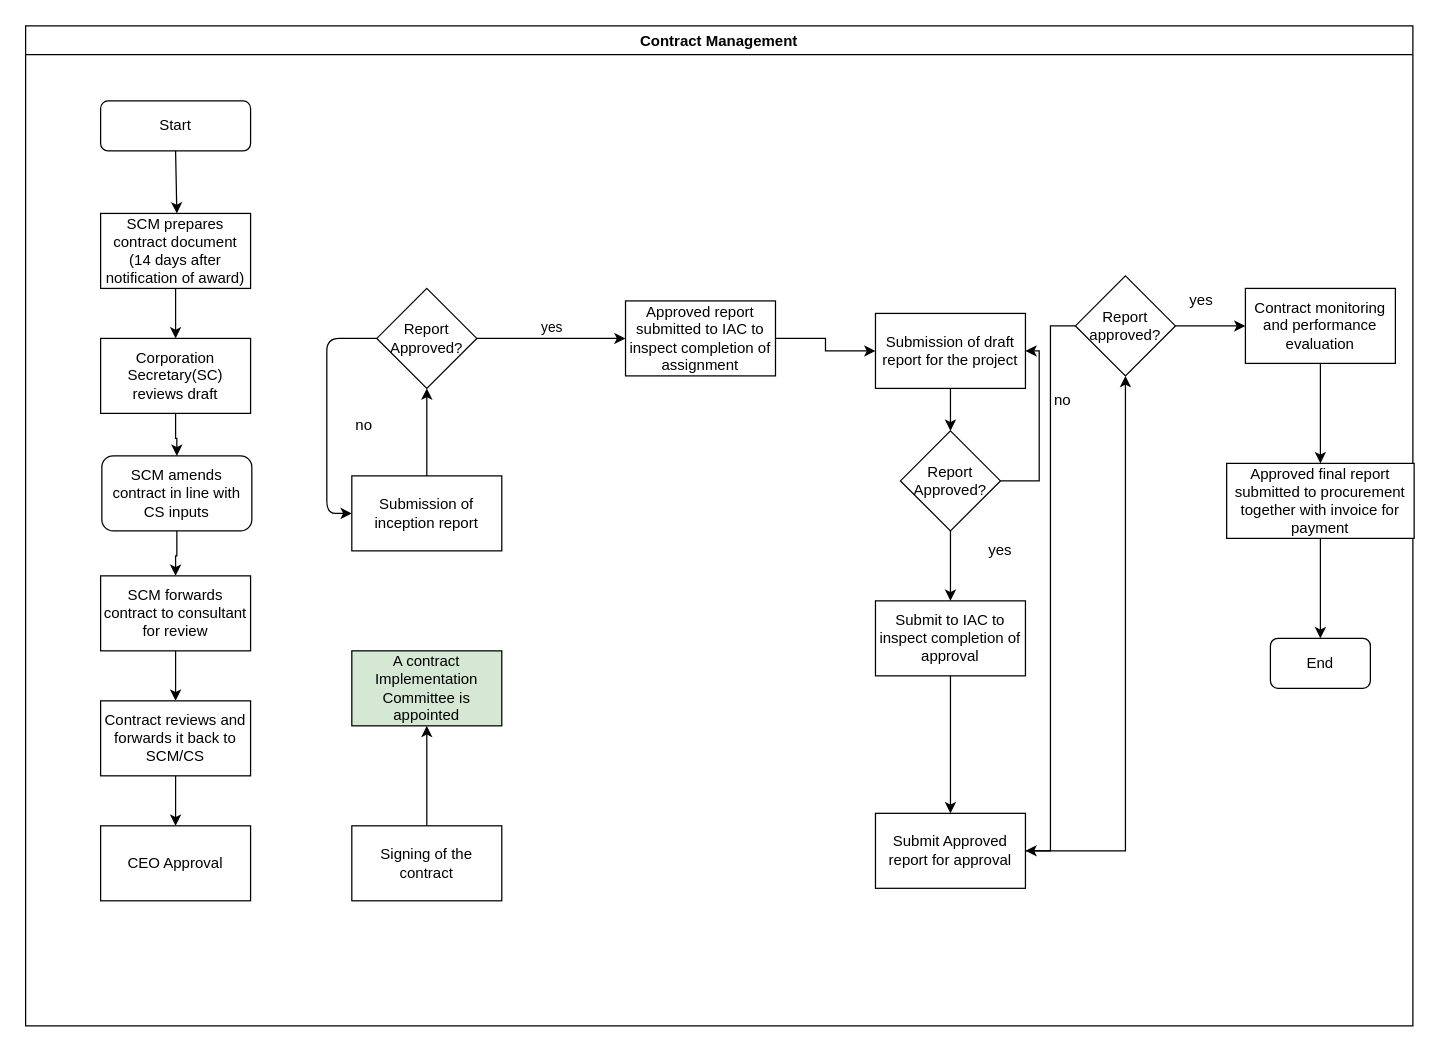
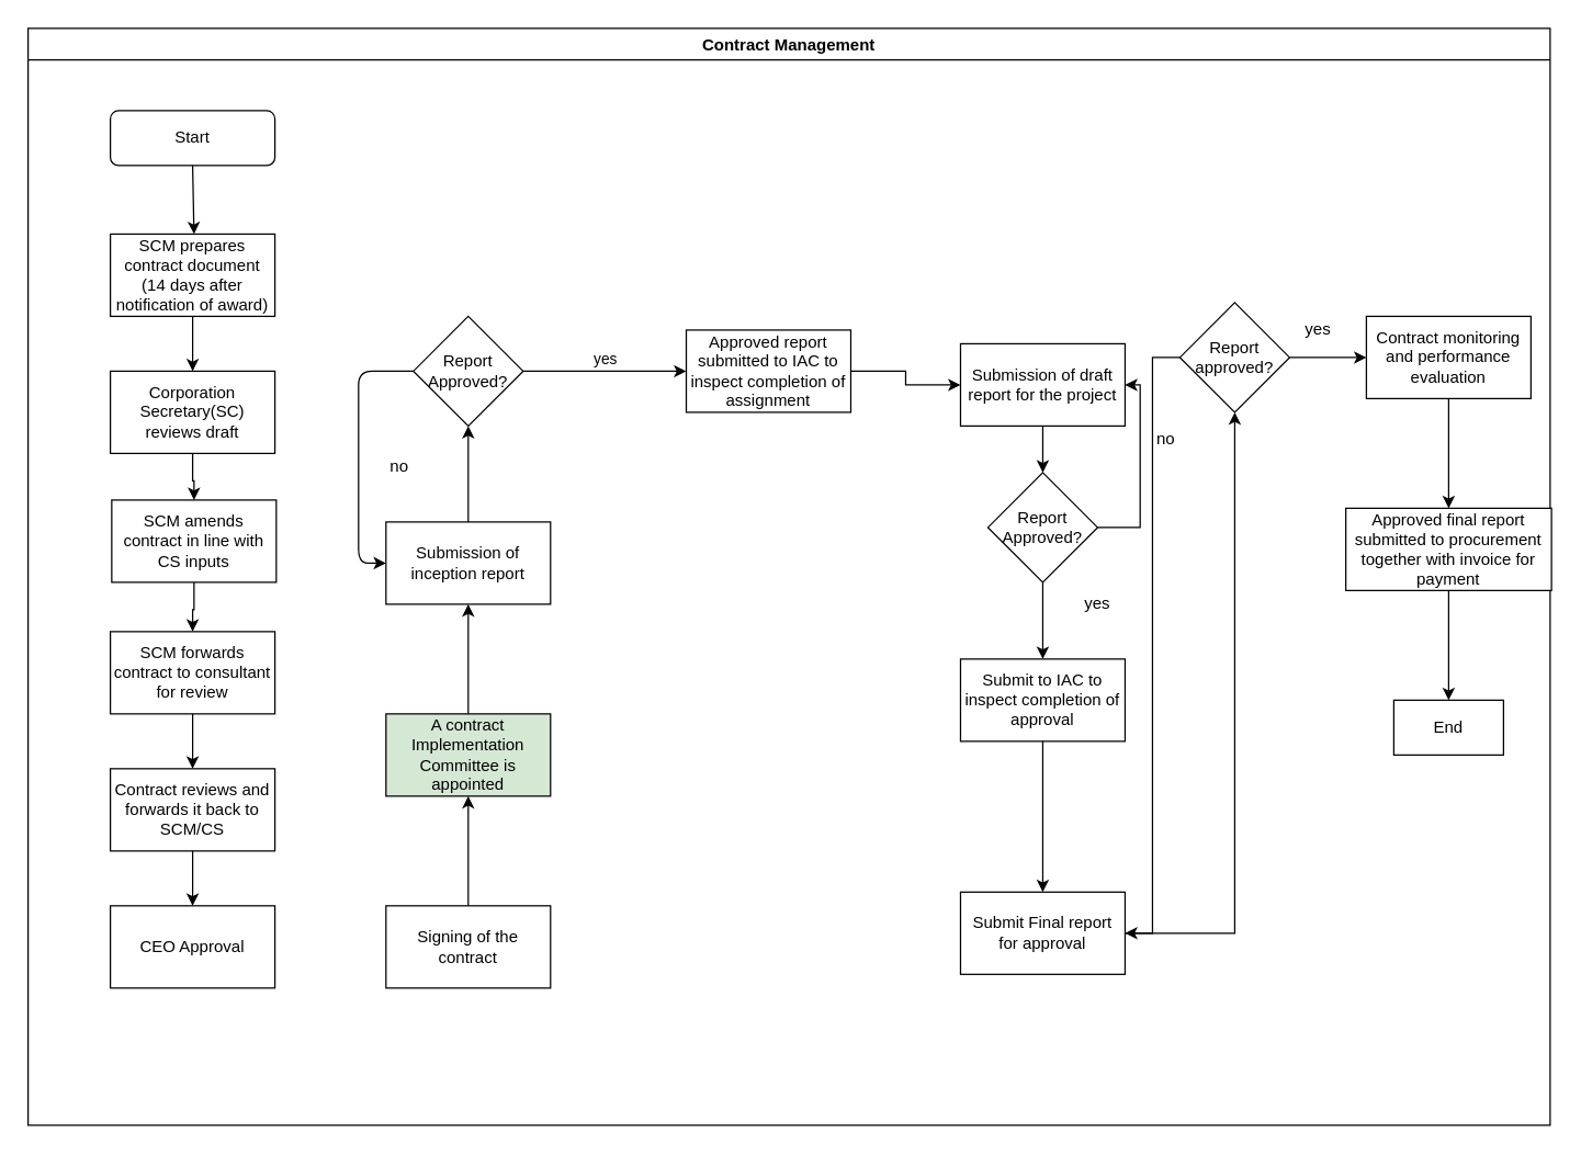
  <mxCell id="0" />
  <mxCell id="1" parent="0" />
  <mxCell id="2" value="Contract Management" style="swimlane;startSize=23;" vertex="1" parent="1"><mxGeometry x="20" y="20" width="1110" height="800" as="geometry" /></mxCell>
  <mxCell id="3" value="Start" style="rounded=1;whiteSpace=wrap;html=1;" vertex="1" parent="2"><mxGeometry x="60" y="60" width="120" height="40" as="geometry" /></mxCell>
  <mxCell id="4" value="SCM prepares contract document (14 days after notification of award)" style="rounded=0;whiteSpace=wrap;html=1;" vertex="1" parent="2"><mxGeometry x="60" y="150" width="120" height="60" as="geometry" /></mxCell>
  <mxCell id="5" value="Corporation Secretary(SC) reviews draft" style="whiteSpace=wrap;html=1;rounded=0;" vertex="1" parent="2"><mxGeometry x="60" y="250" width="120" height="60" as="geometry" /></mxCell>
  <mxCell id="6" value="" style="edgeStyle=orthogonalEdgeStyle;rounded=0;orthogonalLoop=1;jettySize=auto;html=1;" edge="1" parent="2" source="4" target="5"><mxGeometry relative="1" as="geometry" /></mxCell>
  <mxCell id="7" value="SCM forwards contract to consultant for review" style="whiteSpace=wrap;html=1;rounded=0;" vertex="1" parent="2"><mxGeometry x="60" y="440" width="120" height="60" as="geometry" /></mxCell>
  <mxCell id="8" value="Contract reviews and forwards it back to SCM/CS " style="whiteSpace=wrap;html=1;rounded=0;" vertex="1" parent="2"><mxGeometry x="60" y="540" width="120" height="60" as="geometry" /></mxCell>
  <mxCell id="9" value="" style="edgeStyle=orthogonalEdgeStyle;rounded=0;orthogonalLoop=1;jettySize=auto;html=1;" edge="1" parent="2" source="7" target="8"><mxGeometry relative="1" as="geometry" /></mxCell>
  <mxCell id="10" value="CEO Approval" style="whiteSpace=wrap;html=1;rounded=0;" vertex="1" parent="2"><mxGeometry x="60" y="640" width="120" height="60" as="geometry" /></mxCell>
  <mxCell id="11" value="" style="edgeStyle=orthogonalEdgeStyle;rounded=0;orthogonalLoop=1;jettySize=auto;html=1;" edge="1" parent="2" source="8" target="10"><mxGeometry relative="1" as="geometry" /></mxCell>
  <mxCell id="12" value="Approved report submitted to IAC to inspect completion of assignment" style="whiteSpace=wrap;html=1;rounded=0;" vertex="1" parent="2"><mxGeometry x="480" y="220" width="120" height="60" as="geometry" /></mxCell>
  <mxCell id="13" value="Report Approved?" style="rhombus;whiteSpace=wrap;html=1;rounded=0;" vertex="1" parent="2"><mxGeometry x="700" y="324" width="80" height="80" as="geometry" /></mxCell>
  <mxCell id="14" value="Submit to IAC to inspect completion of approval" style="whiteSpace=wrap;html=1;rounded=0;" vertex="1" parent="2"><mxGeometry x="680" y="460" width="120" height="60" as="geometry" /></mxCell>
  <mxCell id="15" value="" style="edgeStyle=orthogonalEdgeStyle;rounded=0;orthogonalLoop=1;jettySize=auto;html=1;" edge="1" parent="2" source="13" target="14"><mxGeometry relative="1" as="geometry" /></mxCell>
- <mxCell id="16" value="Submit Approved report for approval" style="whiteSpace=wrap;html=1;rounded=0;" vertex="1" parent="2"><mxGeometry x="680" y="630" width="120" height="60" as="geometry" /></mxCell>
+ <mxCell id="16" value="Submit Final report for approval" style="whiteSpace=wrap;html=1;rounded=0;" vertex="1" parent="2"><mxGeometry x="680" y="630" width="120" height="60" as="geometry" /></mxCell>
  <mxCell id="17" value="" style="edgeStyle=orthogonalEdgeStyle;rounded=0;orthogonalLoop=1;jettySize=auto;html=1;" edge="1" parent="2" source="14" target="16"><mxGeometry relative="1" as="geometry" /></mxCell>
  <mxCell id="18" value="Report approved?" style="rhombus;whiteSpace=wrap;html=1;rounded=0;" vertex="1" parent="2"><mxGeometry x="840" y="200" width="80" height="80" as="geometry" /></mxCell>
  <mxCell id="19" value="" style="edgeStyle=orthogonalEdgeStyle;rounded=0;orthogonalLoop=1;jettySize=auto;html=1;" edge="1" parent="2" source="16" target="18"><mxGeometry relative="1" as="geometry" /></mxCell>
  <mxCell id="20" value="Submission of draft report for the project" style="whiteSpace=wrap;html=1;rounded=0;" vertex="1" parent="2"><mxGeometry x="680" y="230" width="120" height="60" as="geometry" /></mxCell>
  <mxCell id="21" value="" style="edgeStyle=orthogonalEdgeStyle;rounded=0;orthogonalLoop=1;jettySize=auto;html=1;" edge="1" parent="2" source="12" target="20"><mxGeometry relative="1" as="geometry" /></mxCell>
  <mxCell id="22" value="" style="edgeStyle=orthogonalEdgeStyle;rounded=0;orthogonalLoop=1;jettySize=auto;html=1;" edge="1" parent="2" source="20" target="13"><mxGeometry relative="1" as="geometry" /></mxCell>
- <mxCell id="23" value="End" style="rounded=1;whiteSpace=wrap;html=1;" vertex="1" parent="2"><mxGeometry x="996" y="490" width="80" height="40" as="geometry" /></mxCell>
+ <mxCell id="23" value="End" style="whiteSpace=wrap;html=1;rounded=0;" vertex="1" parent="2"><mxGeometry x="996" y="490" width="80" height="40" as="geometry" /></mxCell>
  <mxCell id="24" value="yes" style="text;html=1;strokeColor=none;fillColor=none;align=center;verticalAlign=middle;whiteSpace=wrap;rounded=0;" vertex="1" parent="2"><mxGeometry x="760" y="410" width="40" height="20" as="geometry" /></mxCell>
  <mxCell id="25" value="no" style="text;html=1;strokeColor=none;fillColor=none;align=center;verticalAlign=middle;whiteSpace=wrap;rounded=0;" vertex="1" parent="2"><mxGeometry x="251" y="310" width="40" height="20" as="geometry" /></mxCell>
  <mxCell id="26" value="" style="edgeStyle=orthogonalEdgeStyle;rounded=0;orthogonalLoop=1;jettySize=auto;html=1;entryX=1;entryY=0.5;entryDx=0;entryDy=0;exitX=1;exitY=0.5;exitDx=0;exitDy=0;" edge="1" parent="2" source="13" target="20"><mxGeometry relative="1" as="geometry"><mxPoint x="850" y="364" as="targetPoint" /><Array as="points"><mxPoint x="811" y="364" /><mxPoint x="811" y="260" /></Array></mxGeometry></mxCell>
  <mxCell id="27" value="no" style="text;html=1;strokeColor=none;fillColor=none;align=center;verticalAlign=middle;whiteSpace=wrap;rounded=0;" vertex="1" parent="2"><mxGeometry x="810" y="290" width="40" height="20" as="geometry" /></mxCell>
  <mxCell id="28" value="yes" style="text;html=1;strokeColor=none;fillColor=none;align=center;verticalAlign=middle;whiteSpace=wrap;rounded=0;" vertex="1" parent="2"><mxGeometry x="921" y="210" width="40" height="20" as="geometry" /></mxCell>
  <mxCell id="29" value="" style="edgeStyle=orthogonalEdgeStyle;rounded=0;orthogonalLoop=1;jettySize=auto;html=1;entryX=1;entryY=0.5;entryDx=0;entryDy=0;" edge="1" parent="2" source="18" target="16"><mxGeometry relative="1" as="geometry"><mxPoint x="770" y="240" as="targetPoint" /></mxGeometry></mxCell>
  <mxCell id="30" value="" style="endArrow=classic;html=1;exitX=0.5;exitY=1;exitDx=0;exitDy=0;" edge="1" parent="1" source="3"><mxGeometry width="50" height="50" relative="1" as="geometry"><mxPoint x="91" y="240" as="sourcePoint" /><mxPoint x="141" y="170" as="targetPoint" /></mxGeometry></mxCell>
  <mxCell id="31" value="" style="edgeStyle=orthogonalEdgeStyle;rounded=0;orthogonalLoop=1;jettySize=auto;html=1;" edge="1" parent="1" source="32" target="7"><mxGeometry relative="1" as="geometry" /></mxCell>
- <mxCell id="32" value="SCM amends contract in line with CS inputs" style="whiteSpace=wrap;html=1;rounded=1;" vertex="1" parent="1"><mxGeometry x="81" y="364" width="120" height="60" as="geometry" /></mxCell>
+ <mxCell id="32" value="SCM amends contract in line with CS inputs" style="whiteSpace=wrap;html=1;rounded=0;" vertex="1" parent="1"><mxGeometry x="81" y="364" width="120" height="60" as="geometry" /></mxCell>
  <mxCell id="33" value="" style="edgeStyle=orthogonalEdgeStyle;rounded=0;orthogonalLoop=1;jettySize=auto;html=1;" edge="1" parent="1" source="5" target="32"><mxGeometry relative="1" as="geometry" /></mxCell>
  <mxCell id="34" value="" style="edgeStyle=orthogonalEdgeStyle;rounded=0;orthogonalLoop=1;jettySize=auto;html=1;" edge="1" parent="1" source="35" target="37"><mxGeometry relative="1" as="geometry" /></mxCell>
  <mxCell id="35" value="Signing of the contract" style="whiteSpace=wrap;html=1;rounded=0;" vertex="1" parent="1"><mxGeometry x="281" y="660" width="120" height="60" as="geometry" /></mxCell>
+ <mxCell id="36" value="" style="edgeStyle=orthogonalEdgeStyle;rounded=0;orthogonalLoop=1;jettySize=auto;html=1;" edge="1" parent="1" source="37" target="39"><mxGeometry relative="1" as="geometry" /></mxCell>
  <mxCell id="37" value="A contract Implementation Committee is appointed" style="whiteSpace=wrap;html=1;rounded=0;fillColor=#d5e8d4;" vertex="1" parent="1"><mxGeometry x="281" y="520" width="120" height="60" as="geometry" /></mxCell>
  <mxCell id="38" value="" style="edgeStyle=orthogonalEdgeStyle;rounded=0;orthogonalLoop=1;jettySize=auto;html=1;" edge="1" parent="1" source="39" target="42"><mxGeometry relative="1" as="geometry" /></mxCell>
  <mxCell id="39" value="Submission of inception report" style="whiteSpace=wrap;html=1;rounded=0;" vertex="1" parent="1"><mxGeometry x="281" y="380" width="120" height="60" as="geometry" /></mxCell>
  <mxCell id="40" value="" style="edgeStyle=orthogonalEdgeStyle;rounded=0;orthogonalLoop=1;jettySize=auto;html=1;" edge="1" parent="1" source="42" target="12"><mxGeometry relative="1" as="geometry" /></mxCell>
  <mxCell id="41" value="yes" style="edgeLabel;html=1;align=center;verticalAlign=middle;resizable=0;points=[];" vertex="1" connectable="0" parent="40"><mxGeometry x="0.317" y="9" relative="1" as="geometry"><mxPoint x="-19" y="-1" as="offset" /></mxGeometry></mxCell>
  <mxCell id="42" value="Report Approved?" style="rhombus;whiteSpace=wrap;html=1;rounded=0;" vertex="1" parent="1"><mxGeometry x="301" y="230" width="80" height="80" as="geometry" /></mxCell>
  <mxCell id="43" value="" style="edgeStyle=orthogonalEdgeStyle;rounded=0;orthogonalLoop=1;jettySize=auto;html=1;" edge="1" parent="1" source="44" target="47"><mxGeometry relative="1" as="geometry" /></mxCell>
  <mxCell id="44" value="Contract monitoring and performance evaluation" style="whiteSpace=wrap;html=1;rounded=0;" vertex="1" parent="1"><mxGeometry x="996" y="230" width="120" height="60" as="geometry" /></mxCell>
  <mxCell id="45" value="" style="edgeStyle=orthogonalEdgeStyle;rounded=0;orthogonalLoop=1;jettySize=auto;html=1;" edge="1" parent="1" source="18" target="44"><mxGeometry relative="1" as="geometry" /></mxCell>
  <mxCell id="46" value="" style="edgeStyle=orthogonalEdgeStyle;rounded=0;orthogonalLoop=1;jettySize=auto;html=1;entryX=0.5;entryY=0;entryDx=0;entryDy=0;" edge="1" parent="1" source="47" target="23"><mxGeometry relative="1" as="geometry"><mxPoint x="1056" y="510" as="targetPoint" /></mxGeometry></mxCell>
  <mxCell id="47" value="Approved final report submitted to procurement together with invoice for payment" style="whiteSpace=wrap;html=1;rounded=0;" vertex="1" parent="1"><mxGeometry x="981" y="370" width="150" height="60" as="geometry" /></mxCell>
  <mxCell id="48" value="" style="endArrow=classic;html=1;exitX=0;exitY=0.5;exitDx=0;exitDy=0;entryX=0;entryY=0.5;entryDx=0;entryDy=0;" edge="1" parent="1" source="42" target="39"><mxGeometry width="50" height="50" relative="1" as="geometry"><mxPoint x="471" y="510" as="sourcePoint" /><mxPoint x="521" y="460" as="targetPoint" /><Array as="points"><mxPoint x="261" y="270" /><mxPoint x="261" y="410" /></Array></mxGeometry></mxCell>
